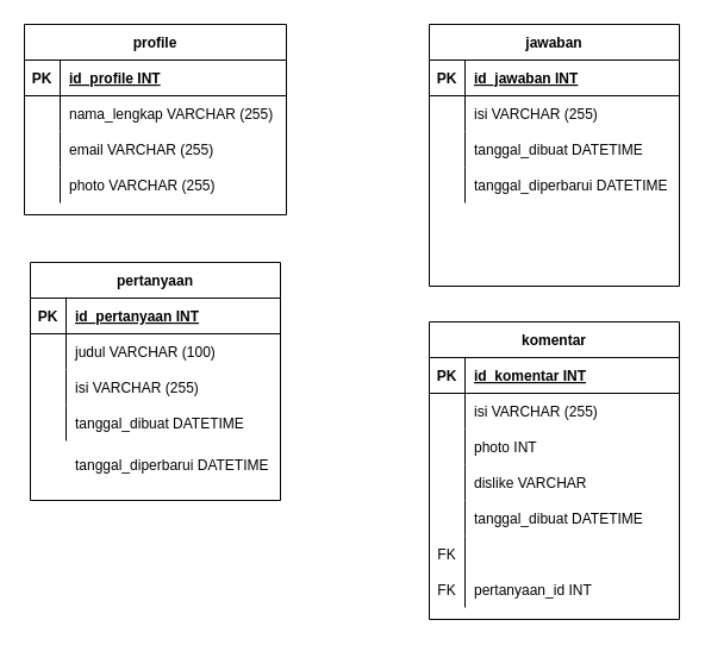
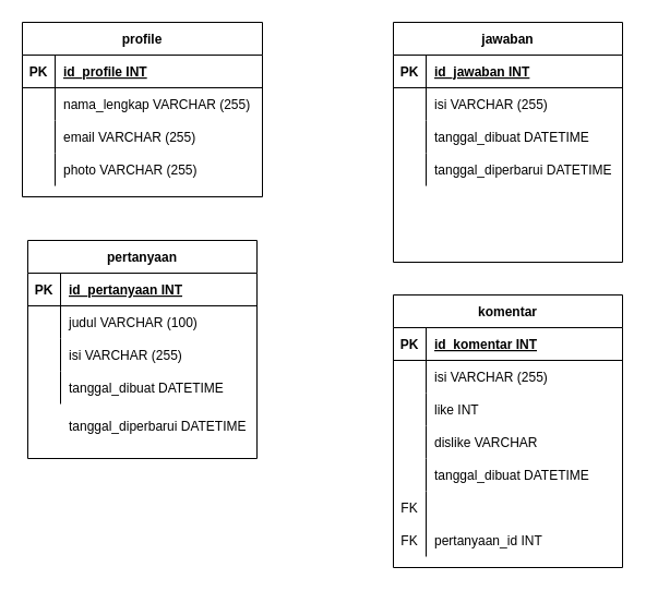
  <mxCell id="0" />
  <mxCell id="1" parent="0" />
  <mxCell id="2" value="profile" style="shape=table;startSize=30;container=1;collapsible=1;childLayout=tableLayout;fixedRows=1;rowLines=0;fontStyle=1;align=center;resizeLast=1;" vertex="1" parent="1"><mxGeometry x="20" y="20" width="220" height="160" as="geometry" /></mxCell>
  <mxCell id="3" value="" style="shape=partialRectangle;collapsible=0;dropTarget=0;pointerEvents=0;fillColor=none;top=0;left=0;bottom=1;right=0;points=[[0,0.5],[1,0.5]];portConstraint=eastwest;" vertex="1" parent="2"><mxGeometry y="30" width="220" height="30" as="geometry" /></mxCell>
  <mxCell id="4" value="PK" style="shape=partialRectangle;connectable=0;fillColor=none;top=0;left=0;bottom=0;right=0;fontStyle=1;overflow=hidden;" vertex="1" parent="3"><mxGeometry width="30" height="30" as="geometry" /></mxCell>
  <mxCell id="5" value="id_profile INT" style="shape=partialRectangle;connectable=0;fillColor=none;top=0;left=0;bottom=0;right=0;align=left;spacingLeft=6;fontStyle=5;overflow=hidden;" vertex="1" parent="3"><mxGeometry x="30" width="190" height="30" as="geometry" /></mxCell>
  <mxCell id="6" value="" style="shape=partialRectangle;collapsible=0;dropTarget=0;pointerEvents=0;fillColor=none;top=0;left=0;bottom=0;right=0;points=[[0,0.5],[1,0.5]];portConstraint=eastwest;" vertex="1" parent="2"><mxGeometry y="60" width="220" height="30" as="geometry" /></mxCell>
  <mxCell id="7" value="" style="shape=partialRectangle;connectable=0;fillColor=none;top=0;left=0;bottom=0;right=0;editable=1;overflow=hidden;" vertex="1" parent="6"><mxGeometry width="30" height="30" as="geometry" /></mxCell>
  <mxCell id="8" value="nama_lengkap VARCHAR (255)" style="shape=partialRectangle;connectable=0;fillColor=none;top=0;left=0;bottom=0;right=0;align=left;spacingLeft=6;overflow=hidden;" vertex="1" parent="6"><mxGeometry x="30" width="190" height="30" as="geometry" /></mxCell>
  <mxCell id="9" value="" style="shape=partialRectangle;collapsible=0;dropTarget=0;pointerEvents=0;fillColor=none;top=0;left=0;bottom=0;right=0;points=[[0,0.5],[1,0.5]];portConstraint=eastwest;" vertex="1" parent="2"><mxGeometry y="90" width="220" height="30" as="geometry" /></mxCell>
  <mxCell id="10" value="" style="shape=partialRectangle;connectable=0;fillColor=none;top=0;left=0;bottom=0;right=0;editable=1;overflow=hidden;" vertex="1" parent="9"><mxGeometry width="30" height="30" as="geometry" /></mxCell>
  <mxCell id="11" value="email VARCHAR (255)" style="shape=partialRectangle;connectable=0;fillColor=none;top=0;left=0;bottom=0;right=0;align=left;spacingLeft=6;overflow=hidden;" vertex="1" parent="9"><mxGeometry x="30" width="190" height="30" as="geometry" /></mxCell>
  <mxCell id="12" value="" style="shape=partialRectangle;collapsible=0;dropTarget=0;pointerEvents=0;fillColor=none;top=0;left=0;bottom=0;right=0;points=[[0,0.5],[1,0.5]];portConstraint=eastwest;" vertex="1" parent="2"><mxGeometry y="120" width="220" height="30" as="geometry" /></mxCell>
  <mxCell id="13" value="" style="shape=partialRectangle;connectable=0;fillColor=none;top=0;left=0;bottom=0;right=0;editable=1;overflow=hidden;" vertex="1" parent="12"><mxGeometry width="30" height="30" as="geometry" /></mxCell>
  <mxCell id="14" value="photo VARCHAR (255)" style="shape=partialRectangle;connectable=0;fillColor=none;top=0;left=0;bottom=0;right=0;align=left;spacingLeft=6;overflow=hidden;" vertex="1" parent="12"><mxGeometry x="30" width="190" height="30" as="geometry" /></mxCell>
  <mxCell id="15" value="" style="group" vertex="1" connectable="0" parent="1"><mxGeometry x="25" y="220" width="210" height="200" as="geometry" /></mxCell>
  <mxCell id="16" value="pertanyaan" style="shape=table;startSize=30;container=1;collapsible=1;childLayout=tableLayout;fixedRows=1;rowLines=0;fontStyle=1;align=center;resizeLast=1;" vertex="1" parent="15"><mxGeometry width="210" height="200" as="geometry" /></mxCell>
  <mxCell id="17" value="" style="shape=partialRectangle;collapsible=0;dropTarget=0;pointerEvents=0;fillColor=none;top=0;left=0;bottom=1;right=0;points=[[0,0.5],[1,0.5]];portConstraint=eastwest;" vertex="1" parent="16"><mxGeometry y="30" width="210" height="30" as="geometry" /></mxCell>
  <mxCell id="18" value="PK" style="shape=partialRectangle;connectable=0;fillColor=none;top=0;left=0;bottom=0;right=0;fontStyle=1;overflow=hidden;" vertex="1" parent="17"><mxGeometry width="30" height="30" as="geometry" /></mxCell>
  <mxCell id="19" value="id_pertanyaan INT" style="shape=partialRectangle;connectable=0;fillColor=none;top=0;left=0;bottom=0;right=0;align=left;spacingLeft=6;fontStyle=5;overflow=hidden;" vertex="1" parent="17"><mxGeometry x="30" width="180" height="30" as="geometry" /></mxCell>
  <mxCell id="20" value="" style="shape=partialRectangle;collapsible=0;dropTarget=0;pointerEvents=0;fillColor=none;top=0;left=0;bottom=0;right=0;points=[[0,0.5],[1,0.5]];portConstraint=eastwest;" vertex="1" parent="16"><mxGeometry y="60" width="210" height="30" as="geometry" /></mxCell>
  <mxCell id="21" value="" style="shape=partialRectangle;connectable=0;fillColor=none;top=0;left=0;bottom=0;right=0;editable=1;overflow=hidden;" vertex="1" parent="20"><mxGeometry width="30" height="30" as="geometry" /></mxCell>
  <mxCell id="22" value="judul VARCHAR (100)" style="shape=partialRectangle;connectable=0;fillColor=none;top=0;left=0;bottom=0;right=0;align=left;spacingLeft=6;overflow=hidden;" vertex="1" parent="20"><mxGeometry x="30" width="180" height="30" as="geometry" /></mxCell>
  <mxCell id="23" value="" style="shape=partialRectangle;collapsible=0;dropTarget=0;pointerEvents=0;fillColor=none;top=0;left=0;bottom=0;right=0;points=[[0,0.5],[1,0.5]];portConstraint=eastwest;" vertex="1" parent="16"><mxGeometry y="90" width="210" height="30" as="geometry" /></mxCell>
  <mxCell id="24" value="" style="shape=partialRectangle;connectable=0;fillColor=none;top=0;left=0;bottom=0;right=0;editable=1;overflow=hidden;" vertex="1" parent="23"><mxGeometry width="30" height="30" as="geometry" /></mxCell>
  <mxCell id="25" value="isi VARCHAR (255)" style="shape=partialRectangle;connectable=0;fillColor=none;top=0;left=0;bottom=0;right=0;align=left;spacingLeft=6;overflow=hidden;" vertex="1" parent="23"><mxGeometry x="30" width="180" height="30" as="geometry" /></mxCell>
  <mxCell id="26" value="" style="shape=partialRectangle;collapsible=0;dropTarget=0;pointerEvents=0;fillColor=none;top=0;left=0;bottom=0;right=0;points=[[0,0.5],[1,0.5]];portConstraint=eastwest;" vertex="1" parent="16"><mxGeometry y="120" width="210" height="30" as="geometry" /></mxCell>
  <mxCell id="27" value="" style="shape=partialRectangle;connectable=0;fillColor=none;top=0;left=0;bottom=0;right=0;editable=1;overflow=hidden;" vertex="1" parent="26"><mxGeometry width="30" height="30" as="geometry" /></mxCell>
  <mxCell id="28" value="tanggal_dibuat DATETIME" style="shape=partialRectangle;connectable=0;fillColor=none;top=0;left=0;bottom=0;right=0;align=left;spacingLeft=6;overflow=hidden;" vertex="1" parent="26"><mxGeometry x="30" width="180" height="30" as="geometry" /></mxCell>
  <mxCell id="29" value="" style="shape=partialRectangle;collapsible=0;dropTarget=0;pointerEvents=0;fillColor=none;top=0;left=0;bottom=0;right=0;points=[[0,0.5],[1,0.5]];portConstraint=eastwest;" vertex="1" parent="15"><mxGeometry y="155" width="200" height="30" as="geometry" /></mxCell>
  <mxCell id="30" value="" style="shape=partialRectangle;connectable=0;fillColor=none;top=0;left=0;bottom=0;right=0;editable=1;overflow=hidden;" vertex="1" parent="29"><mxGeometry width="30" height="30" as="geometry" /></mxCell>
  <mxCell id="31" value="tanggal_diperbarui DATETIME" style="shape=partialRectangle;connectable=0;fillColor=none;top=0;left=0;bottom=0;right=0;align=left;spacingLeft=6;overflow=hidden;" vertex="1" parent="29"><mxGeometry x="30" width="170" height="30" as="geometry" /></mxCell>
  <mxCell id="32" value="jawaban" style="shape=table;startSize=30;container=1;collapsible=1;childLayout=tableLayout;fixedRows=1;rowLines=0;fontStyle=1;align=center;resizeLast=1;" vertex="1" parent="1"><mxGeometry x="360" y="20" width="210" height="220" as="geometry" /></mxCell>
  <mxCell id="33" value="" style="shape=partialRectangle;collapsible=0;dropTarget=0;pointerEvents=0;fillColor=none;top=0;left=0;bottom=1;right=0;points=[[0,0.5],[1,0.5]];portConstraint=eastwest;" vertex="1" parent="32"><mxGeometry y="30" width="210" height="30" as="geometry" /></mxCell>
  <mxCell id="34" value="PK" style="shape=partialRectangle;connectable=0;fillColor=none;top=0;left=0;bottom=0;right=0;fontStyle=1;overflow=hidden;" vertex="1" parent="33"><mxGeometry width="30" height="30" as="geometry" /></mxCell>
  <mxCell id="35" value="id_jawaban INT" style="shape=partialRectangle;connectable=0;fillColor=none;top=0;left=0;bottom=0;right=0;align=left;spacingLeft=6;fontStyle=5;overflow=hidden;" vertex="1" parent="33"><mxGeometry x="30" width="180" height="30" as="geometry" /></mxCell>
  <mxCell id="36" value="" style="shape=partialRectangle;collapsible=0;dropTarget=0;pointerEvents=0;fillColor=none;top=0;left=0;bottom=0;right=0;points=[[0,0.5],[1,0.5]];portConstraint=eastwest;" vertex="1" parent="32"><mxGeometry y="60" width="210" height="30" as="geometry" /></mxCell>
  <mxCell id="37" value="" style="shape=partialRectangle;connectable=0;fillColor=none;top=0;left=0;bottom=0;right=0;editable=1;overflow=hidden;" vertex="1" parent="36"><mxGeometry width="30" height="30" as="geometry" /></mxCell>
  <mxCell id="38" value="isi VARCHAR (255)" style="shape=partialRectangle;connectable=0;fillColor=none;top=0;left=0;bottom=0;right=0;align=left;spacingLeft=6;overflow=hidden;" vertex="1" parent="36"><mxGeometry x="30" width="180" height="30" as="geometry" /></mxCell>
  <mxCell id="39" value="" style="shape=partialRectangle;collapsible=0;dropTarget=0;pointerEvents=0;fillColor=none;top=0;left=0;bottom=0;right=0;points=[[0,0.5],[1,0.5]];portConstraint=eastwest;" vertex="1" parent="32"><mxGeometry y="90" width="210" height="30" as="geometry" /></mxCell>
  <mxCell id="40" value="" style="shape=partialRectangle;connectable=0;fillColor=none;top=0;left=0;bottom=0;right=0;editable=1;overflow=hidden;" vertex="1" parent="39"><mxGeometry width="30" height="30" as="geometry" /></mxCell>
  <mxCell id="41" value="tanggal_dibuat DATETIME" style="shape=partialRectangle;connectable=0;fillColor=none;top=0;left=0;bottom=0;right=0;align=left;spacingLeft=6;overflow=hidden;" vertex="1" parent="39"><mxGeometry x="30" width="180" height="30" as="geometry" /></mxCell>
  <mxCell id="42" value="" style="shape=partialRectangle;collapsible=0;dropTarget=0;pointerEvents=0;fillColor=none;top=0;left=0;bottom=0;right=0;points=[[0,0.5],[1,0.5]];portConstraint=eastwest;" vertex="1" parent="32"><mxGeometry y="120" width="210" height="30" as="geometry" /></mxCell>
  <mxCell id="43" value="" style="shape=partialRectangle;connectable=0;fillColor=none;top=0;left=0;bottom=0;right=0;editable=1;overflow=hidden;" vertex="1" parent="42"><mxGeometry width="30" height="30" as="geometry" /></mxCell>
  <mxCell id="44" value="tanggal_diperbarui DATETIME" style="shape=partialRectangle;connectable=0;fillColor=none;top=0;left=0;bottom=0;right=0;align=left;spacingLeft=6;overflow=hidden;" vertex="1" parent="42"><mxGeometry x="30" width="180" height="30" as="geometry" /></mxCell>
  <mxCell id="45" value="komentar" style="shape=table;startSize=30;container=1;collapsible=1;childLayout=tableLayout;fixedRows=1;rowLines=0;fontStyle=1;align=center;resizeLast=1;" vertex="1" parent="1"><mxGeometry x="360" y="270" width="210" height="250" as="geometry" /></mxCell>
  <mxCell id="46" value="" style="shape=partialRectangle;collapsible=0;dropTarget=0;pointerEvents=0;fillColor=none;top=0;left=0;bottom=1;right=0;points=[[0,0.5],[1,0.5]];portConstraint=eastwest;" vertex="1" parent="45"><mxGeometry y="30" width="210" height="30" as="geometry" /></mxCell>
  <mxCell id="47" value="PK" style="shape=partialRectangle;connectable=0;fillColor=none;top=0;left=0;bottom=0;right=0;fontStyle=1;overflow=hidden;" vertex="1" parent="46"><mxGeometry width="30" height="30" as="geometry" /></mxCell>
  <mxCell id="48" value="id_komentar INT" style="shape=partialRectangle;connectable=0;fillColor=none;top=0;left=0;bottom=0;right=0;align=left;spacingLeft=6;fontStyle=5;overflow=hidden;" vertex="1" parent="46"><mxGeometry x="30" width="180" height="30" as="geometry" /></mxCell>
  <mxCell id="49" value="" style="shape=partialRectangle;collapsible=0;dropTarget=0;pointerEvents=0;fillColor=none;top=0;left=0;bottom=0;right=0;points=[[0,0.5],[1,0.5]];portConstraint=eastwest;" vertex="1" parent="45"><mxGeometry y="60" width="210" height="30" as="geometry" /></mxCell>
  <mxCell id="50" value="" style="shape=partialRectangle;connectable=0;fillColor=none;top=0;left=0;bottom=0;right=0;editable=1;overflow=hidden;" vertex="1" parent="49"><mxGeometry width="30" height="30" as="geometry" /></mxCell>
  <mxCell id="51" value="isi VARCHAR (255)" style="shape=partialRectangle;connectable=0;fillColor=none;top=0;left=0;bottom=0;right=0;align=left;spacingLeft=6;overflow=hidden;" vertex="1" parent="49"><mxGeometry x="30" width="180" height="30" as="geometry" /></mxCell>
  <mxCell id="52" value="" style="shape=partialRectangle;collapsible=0;dropTarget=0;pointerEvents=0;fillColor=none;top=0;left=0;bottom=0;right=0;points=[[0,0.5],[1,0.5]];portConstraint=eastwest;" vertex="1" parent="45"><mxGeometry y="90" width="210" height="30" as="geometry" /></mxCell>
  <mxCell id="53" value="" style="shape=partialRectangle;connectable=0;fillColor=none;top=0;left=0;bottom=0;right=0;editable=1;overflow=hidden;" vertex="1" parent="52"><mxGeometry width="30" height="30" as="geometry" /></mxCell>
- <mxCell id="54" value="photo INT" style="shape=partialRectangle;connectable=0;fillColor=none;top=0;left=0;bottom=0;right=0;align=left;spacingLeft=6;overflow=hidden;" vertex="1" parent="52"><mxGeometry x="30" width="180" height="30" as="geometry" /></mxCell>
+ <mxCell id="54" value="like INT" style="shape=partialRectangle;connectable=0;fillColor=none;top=0;left=0;bottom=0;right=0;align=left;spacingLeft=6;overflow=hidden;" vertex="1" parent="52"><mxGeometry x="30" width="180" height="30" as="geometry" /></mxCell>
  <mxCell id="55" value="" style="shape=partialRectangle;collapsible=0;dropTarget=0;pointerEvents=0;fillColor=none;top=0;left=0;bottom=0;right=0;points=[[0,0.5],[1,0.5]];portConstraint=eastwest;" vertex="1" parent="45"><mxGeometry y="120" width="210" height="30" as="geometry" /></mxCell>
  <mxCell id="56" value="" style="shape=partialRectangle;connectable=0;fillColor=none;top=0;left=0;bottom=0;right=0;editable=1;overflow=hidden;" vertex="1" parent="55"><mxGeometry width="30" height="30" as="geometry" /></mxCell>
  <mxCell id="57" value="dislike VARCHAR" style="shape=partialRectangle;connectable=0;fillColor=none;top=0;left=0;bottom=0;right=0;align=left;spacingLeft=6;overflow=hidden;" vertex="1" parent="55"><mxGeometry x="30" width="180" height="30" as="geometry" /></mxCell>
  <mxCell id="58" value="" style="shape=partialRectangle;collapsible=0;dropTarget=0;pointerEvents=0;fillColor=none;top=0;left=0;bottom=0;right=0;points=[[0,0.5],[1,0.5]];portConstraint=eastwest;" vertex="1" parent="45"><mxGeometry y="150" width="210" height="30" as="geometry" /></mxCell>
  <mxCell id="59" value="" style="shape=partialRectangle;connectable=0;fillColor=none;top=0;left=0;bottom=0;right=0;editable=1;overflow=hidden;" vertex="1" parent="58"><mxGeometry width="30" height="30" as="geometry" /></mxCell>
  <mxCell id="60" value="tanggal_dibuat DATETIME" style="shape=partialRectangle;connectable=0;fillColor=none;top=0;left=0;bottom=0;right=0;align=left;spacingLeft=6;overflow=hidden;" vertex="1" parent="58"><mxGeometry x="30" width="180" height="30" as="geometry" /></mxCell>
  <mxCell id="61" value="" style="shape=partialRectangle;collapsible=0;dropTarget=0;pointerEvents=0;fillColor=none;top=0;left=0;bottom=0;right=0;points=[[0,0.5],[1,0.5]];portConstraint=eastwest;" vertex="1" parent="45"><mxGeometry y="180" width="210" height="30" as="geometry" /></mxCell>
  <mxCell id="62" value="FK" style="shape=partialRectangle;connectable=0;fillColor=none;top=0;left=0;bottom=0;right=0;fontStyle=0;overflow=hidden;" vertex="1" parent="61"><mxGeometry width="30" height="30" as="geometry" /></mxCell>
  <mxCell id="63" value="" style="shape=partialRectangle;collapsible=0;dropTarget=0;pointerEvents=0;fillColor=none;top=0;left=0;bottom=0;right=0;points=[[0,0.5],[1,0.5]];portConstraint=eastwest;" vertex="1" parent="45"><mxGeometry y="210" width="210" height="30" as="geometry" /></mxCell>
  <mxCell id="64" value="FK" style="shape=partialRectangle;connectable=0;fillColor=none;top=0;left=0;bottom=0;right=0;fontStyle=0;overflow=hidden;" vertex="1" parent="63"><mxGeometry width="30" height="30" as="geometry" /></mxCell>
  <mxCell id="65" value="pertanyaan_id INT" style="shape=partialRectangle;connectable=0;fillColor=none;top=0;left=0;bottom=0;right=0;align=left;spacingLeft=6;fontStyle=0;overflow=hidden;" vertex="1" parent="63"><mxGeometry x="30" width="180" height="30" as="geometry" /></mxCell>
